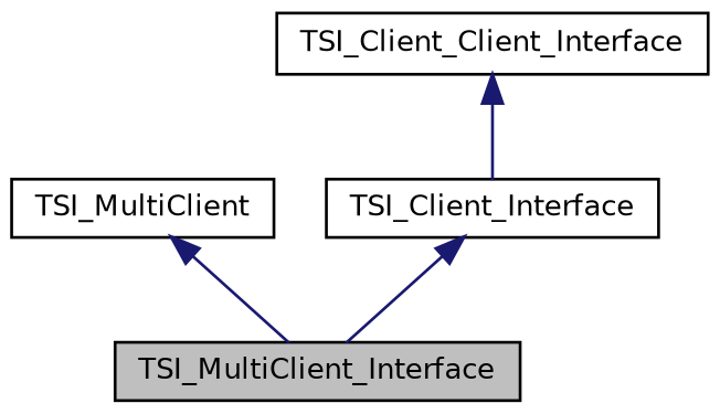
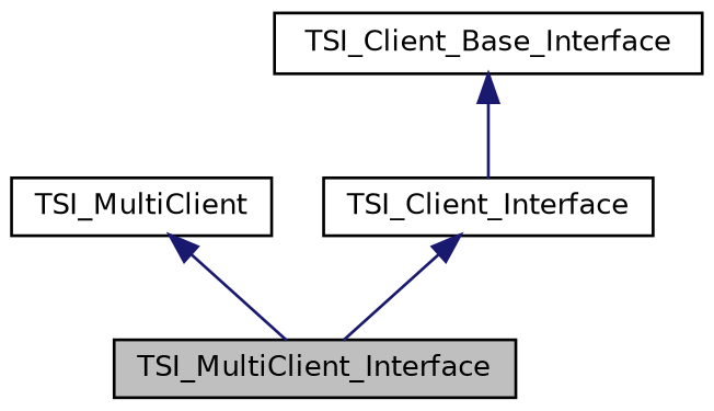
  digraph {
    node [color=black fillcolor=white fontname=Helvetica fontsize=10 shape=record style=filled]
    edge [color=midnightblue dir=back fontname=Helvetica fontsize=10 labelfontname=Helvetica labelfontsize=10 style=solid]
    n1 [fillcolor=grey75 fontcolor=black height=0.2 label=TSI_MultiClient_Interface width=0.4]
    n2 [height=0.2 label=TSI_MultiClient width=0.4]
    n3 [height=0.2 label=TSI_Client_Interface width=0.4]
-   n4 [height=0.2 label=TSI_Client_Client_Interface width=0.4]
+   n4 [height=0.2 label=TSI_Client_Base_Interface width=0.4]
    n2 -> n1
    n3 -> n1
    n4 -> n3
  }
